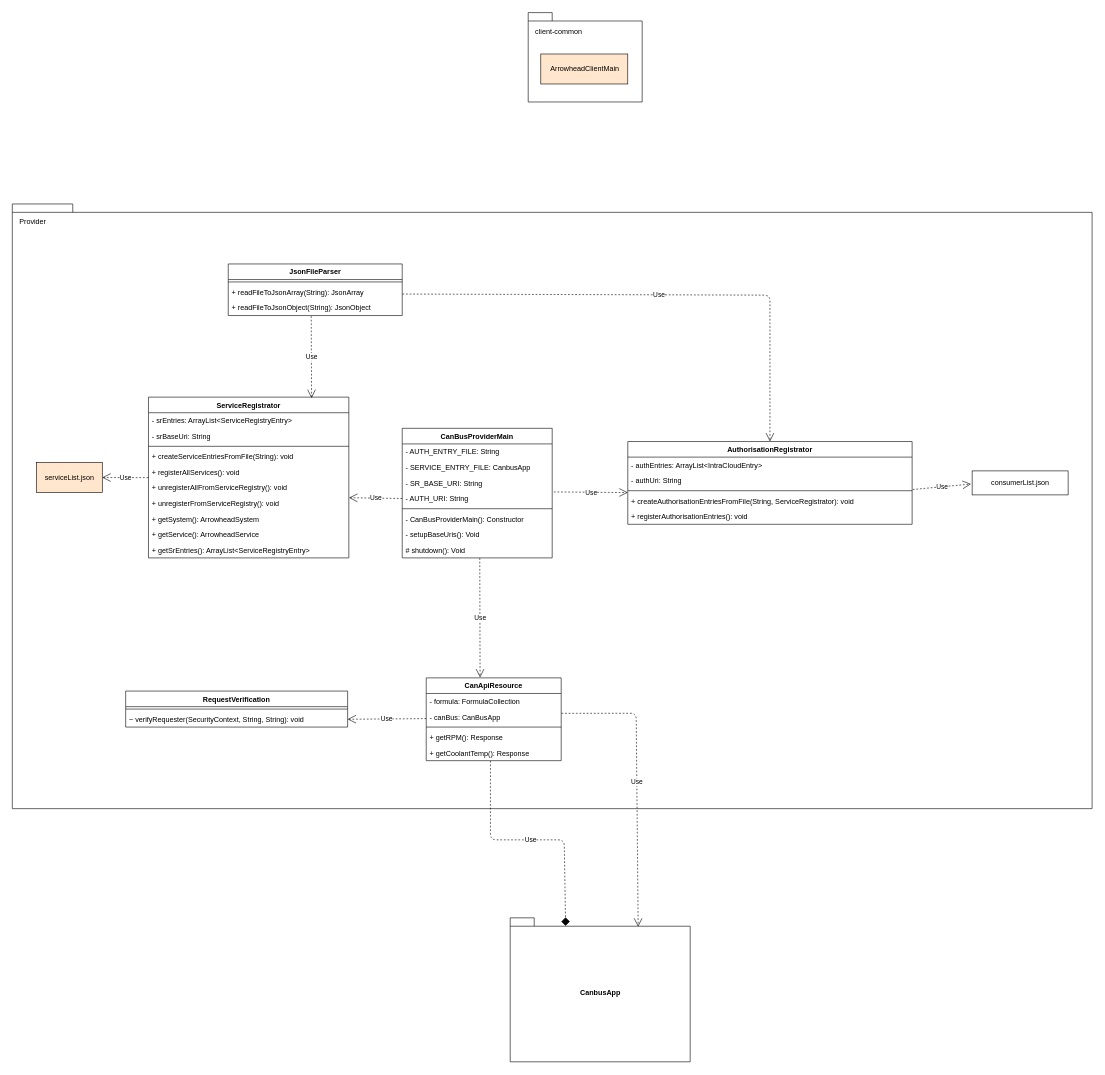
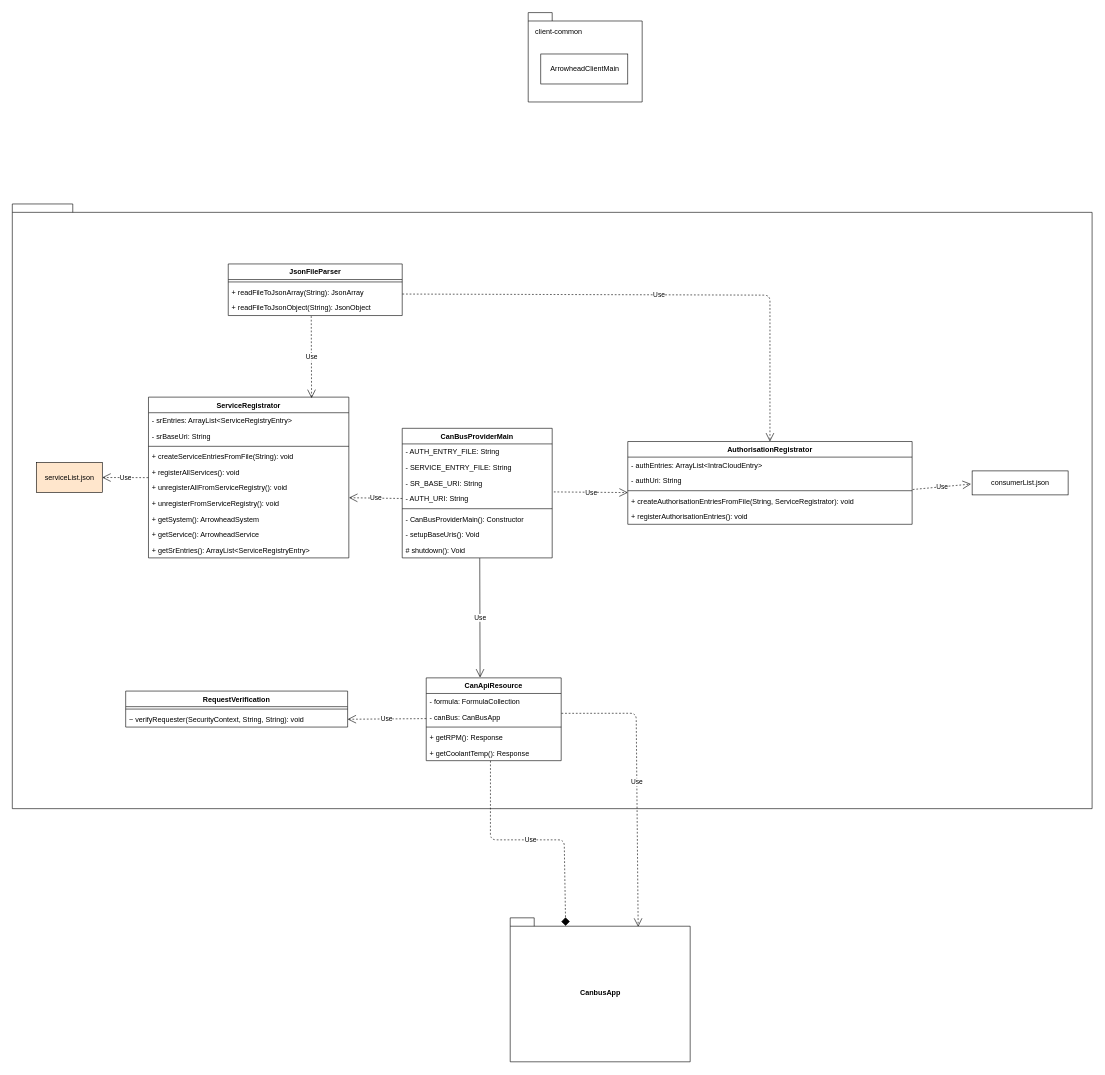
  <mxCell id="0" />
  <mxCell id="1" parent="0" />
  <mxCell id="2" value="" style="shape=folder;fontStyle=1;spacingTop=10;tabWidth=40;tabHeight=14;tabPosition=left;html=1;" parent="1" vertex="1"><mxGeometry x="880" y="20" width="190" height="149" as="geometry" /></mxCell>
  <mxCell id="3" value="" style="shape=folder;fontStyle=1;spacingTop=10;tabWidth=40;tabHeight=14;tabPosition=left;html=1;" parent="1" vertex="1"><mxGeometry x="20" y="339" width="1800" height="1008" as="geometry" /></mxCell>
  <mxCell id="4" value="CanbusApp" style="shape=folder;fontStyle=1;spacingTop=10;tabWidth=40;tabHeight=14;tabPosition=left;html=1;" parent="1" vertex="1"><mxGeometry x="850" y="1529" width="300" height="240" as="geometry" /></mxCell>
  <mxCell id="5" value="CanBusProviderMain" style="swimlane;fontStyle=1;align=center;verticalAlign=top;childLayout=stackLayout;horizontal=1;startSize=26;horizontalStack=0;resizeParent=1;resizeParentMax=0;resizeLast=0;collapsible=1;marginBottom=0;" parent="1" vertex="1"><mxGeometry x="670" y="713" width="250" height="216" as="geometry" /></mxCell>
  <mxCell id="6" value="- AUTH_ENTRY_FILE: String" style="text;strokeColor=none;fillColor=none;align=left;verticalAlign=top;spacingLeft=4;spacingRight=4;overflow=hidden;rotatable=0;points=[[0,0.5],[1,0.5]];portConstraint=eastwest;" parent="5" vertex="1"><mxGeometry y="26" width="250" height="26" as="geometry" /></mxCell>
- <mxCell id="7" value="- SERVICE_ENTRY_FILE: CanbusApp" style="text;strokeColor=none;fillColor=none;align=left;verticalAlign=top;spacingLeft=4;spacingRight=4;overflow=hidden;rotatable=0;points=[[0,0.5],[1,0.5]];portConstraint=eastwest;" parent="5" vertex="1"><mxGeometry y="52" width="250" height="26" as="geometry" /></mxCell>
+ <mxCell id="7" value="- SERVICE_ENTRY_FILE: String" style="text;strokeColor=none;fillColor=none;align=left;verticalAlign=top;spacingLeft=4;spacingRight=4;overflow=hidden;rotatable=0;points=[[0,0.5],[1,0.5]];portConstraint=eastwest;" parent="5" vertex="1"><mxGeometry y="52" width="250" height="26" as="geometry" /></mxCell>
  <mxCell id="8" value="- SR_BASE_URI: String" style="text;strokeColor=none;fillColor=none;align=left;verticalAlign=top;spacingLeft=4;spacingRight=4;overflow=hidden;rotatable=0;points=[[0,0.5],[1,0.5]];portConstraint=eastwest;" parent="5" vertex="1"><mxGeometry y="78" width="250" height="26" as="geometry" /></mxCell>
  <mxCell id="9" value="- AUTH_URI: String" style="text;strokeColor=none;fillColor=none;align=left;verticalAlign=top;spacingLeft=4;spacingRight=4;overflow=hidden;rotatable=0;points=[[0,0.5],[1,0.5]];portConstraint=eastwest;" parent="5" vertex="1"><mxGeometry y="104" width="250" height="26" as="geometry" /></mxCell>
  <mxCell id="10" value="" style="line;strokeWidth=1;fillColor=none;align=left;verticalAlign=middle;spacingTop=-1;spacingLeft=3;spacingRight=3;rotatable=0;labelPosition=right;points=[];portConstraint=eastwest;" parent="5" vertex="1"><mxGeometry y="130" width="250" height="8" as="geometry" /></mxCell>
  <mxCell id="11" value="- CanBusProviderMain(): Constructor" style="text;strokeColor=none;fillColor=none;align=left;verticalAlign=top;spacingLeft=4;spacingRight=4;overflow=hidden;rotatable=0;points=[[0,0.5],[1,0.5]];portConstraint=eastwest;" parent="5" vertex="1"><mxGeometry y="138" width="250" height="26" as="geometry" /></mxCell>
  <mxCell id="12" value="- setupBaseUris(): Void" style="text;strokeColor=none;fillColor=none;align=left;verticalAlign=top;spacingLeft=4;spacingRight=4;overflow=hidden;rotatable=0;points=[[0,0.5],[1,0.5]];portConstraint=eastwest;" parent="5" vertex="1"><mxGeometry y="164" width="250" height="26" as="geometry" /></mxCell>
  <mxCell id="13" value="# shutdown(): Void" style="text;strokeColor=none;fillColor=none;align=left;verticalAlign=top;spacingLeft=4;spacingRight=4;overflow=hidden;rotatable=0;points=[[0,0.5],[1,0.5]];portConstraint=eastwest;" parent="5" vertex="1"><mxGeometry y="190" width="250" height="26" as="geometry" /></mxCell>
- <mxCell id="14" value="ArrowheadClientMain" style="html=1;fillColor=#ffe6cc;" parent="1" vertex="1"><mxGeometry x="901" y="89" width="145" height="50" as="geometry" /></mxCell>
+ <mxCell id="14" value="ArrowheadClientMain" style="html=1;" parent="1" vertex="1"><mxGeometry x="901" y="89" width="145" height="50" as="geometry" /></mxCell>
  <mxCell id="15" value="ServiceRegistrator" style="swimlane;fontStyle=1;align=center;verticalAlign=top;childLayout=stackLayout;horizontal=1;startSize=26;horizontalStack=0;resizeParent=1;resizeParentMax=0;resizeLast=0;collapsible=1;marginBottom=0;" parent="1" vertex="1"><mxGeometry x="247" y="661" width="334" height="268" as="geometry" /></mxCell>
  <mxCell id="16" value="- srEntries: ArrayList&lt;ServiceRegistryEntry&gt;" style="text;strokeColor=none;fillColor=none;align=left;verticalAlign=top;spacingLeft=4;spacingRight=4;overflow=hidden;rotatable=0;points=[[0,0.5],[1,0.5]];portConstraint=eastwest;" parent="15" vertex="1"><mxGeometry y="26" width="334" height="26" as="geometry" /></mxCell>
  <mxCell id="17" value="- srBaseUri: String" style="text;strokeColor=none;fillColor=none;align=left;verticalAlign=top;spacingLeft=4;spacingRight=4;overflow=hidden;rotatable=0;points=[[0,0.5],[1,0.5]];portConstraint=eastwest;" parent="15" vertex="1"><mxGeometry y="52" width="334" height="26" as="geometry" /></mxCell>
  <mxCell id="18" value="" style="line;strokeWidth=1;fillColor=none;align=left;verticalAlign=middle;spacingTop=-1;spacingLeft=3;spacingRight=3;rotatable=0;labelPosition=right;points=[];portConstraint=eastwest;" parent="15" vertex="1"><mxGeometry y="78" width="334" height="8" as="geometry" /></mxCell>
  <mxCell id="19" value="+ createServiceEntriesFromFile(String): void" style="text;strokeColor=none;fillColor=none;align=left;verticalAlign=top;spacingLeft=4;spacingRight=4;overflow=hidden;rotatable=0;points=[[0,0.5],[1,0.5]];portConstraint=eastwest;" parent="15" vertex="1"><mxGeometry y="86" width="334" height="26" as="geometry" /></mxCell>
  <mxCell id="20" value="+ registerAllServices(): void" style="text;strokeColor=none;fillColor=none;align=left;verticalAlign=top;spacingLeft=4;spacingRight=4;overflow=hidden;rotatable=0;points=[[0,0.5],[1,0.5]];portConstraint=eastwest;" parent="15" vertex="1"><mxGeometry y="112" width="334" height="26" as="geometry" /></mxCell>
  <mxCell id="21" value="+ unregisterAllFromServiceRegistry(): void" style="text;strokeColor=none;fillColor=none;align=left;verticalAlign=top;spacingLeft=4;spacingRight=4;overflow=hidden;rotatable=0;points=[[0,0.5],[1,0.5]];portConstraint=eastwest;" parent="15" vertex="1"><mxGeometry y="138" width="334" height="26" as="geometry" /></mxCell>
  <mxCell id="22" value="+ unregisterFromServiceRegistry(): void" style="text;strokeColor=none;fillColor=none;align=left;verticalAlign=top;spacingLeft=4;spacingRight=4;overflow=hidden;rotatable=0;points=[[0,0.5],[1,0.5]];portConstraint=eastwest;" parent="15" vertex="1"><mxGeometry y="164" width="334" height="26" as="geometry" /></mxCell>
  <mxCell id="23" value="+ getSystem(): ArrowheadSystem" style="text;strokeColor=none;fillColor=none;align=left;verticalAlign=top;spacingLeft=4;spacingRight=4;overflow=hidden;rotatable=0;points=[[0,0.5],[1,0.5]];portConstraint=eastwest;" parent="15" vertex="1"><mxGeometry y="190" width="334" height="26" as="geometry" /></mxCell>
  <mxCell id="24" value="+ getService(): ArrowheadService" style="text;strokeColor=none;fillColor=none;align=left;verticalAlign=top;spacingLeft=4;spacingRight=4;overflow=hidden;rotatable=0;points=[[0,0.5],[1,0.5]];portConstraint=eastwest;" parent="15" vertex="1"><mxGeometry y="216" width="334" height="26" as="geometry" /></mxCell>
  <mxCell id="25" value="+ getSrEntries(): ArrayList&lt;ServiceRegistryEntry&gt;" style="text;strokeColor=none;fillColor=none;align=left;verticalAlign=top;spacingLeft=4;spacingRight=4;overflow=hidden;rotatable=0;points=[[0,0.5],[1,0.5]];portConstraint=eastwest;" parent="15" vertex="1"><mxGeometry y="242" width="334" height="26" as="geometry" /></mxCell>
  <mxCell id="26" value="serviceList.json" style="html=1;fillColor=#ffe6cc;" parent="1" vertex="1"><mxGeometry x="60" y="770" width="110" height="50" as="geometry" /></mxCell>
  <mxCell id="27" value="Use" style="endArrow=open;endSize=12;dashed=1;html=1;exitX=-0.001;exitY=0.854;exitDx=0;exitDy=0;entryX=1;entryY=0.5;entryDx=0;entryDy=0;exitPerimeter=0;" parent="1" source="20" target="26" edge="1"><mxGeometry width="160" relative="1" as="geometry"><mxPoint x="310" y="901" as="sourcePoint" /><mxPoint x="470" y="901" as="targetPoint" /></mxGeometry></mxCell>
  <mxCell id="28" value="Use" style="endArrow=open;endSize=12;dashed=1;html=1;exitX=0;exitY=0.5;exitDx=0;exitDy=0;entryX=1.001;entryY=0.141;entryDx=0;entryDy=0;entryPerimeter=0;" parent="1" source="9" target="22" edge="1"><mxGeometry width="160" relative="1" as="geometry"><mxPoint x="590" y="1001" as="sourcePoint" /><mxPoint x="750" y="1001" as="targetPoint" /></mxGeometry></mxCell>
  <mxCell id="29" value="AuthorisationRegistrator" style="swimlane;fontStyle=1;align=center;verticalAlign=top;childLayout=stackLayout;horizontal=1;startSize=26;horizontalStack=0;resizeParent=1;resizeParentMax=0;resizeLast=0;collapsible=1;marginBottom=0;" parent="1" vertex="1"><mxGeometry x="1046" y="735" width="474" height="138" as="geometry" /></mxCell>
  <mxCell id="30" value="- authEntries: ArrayList&lt;IntraCloudEntry&gt;" style="text;strokeColor=none;fillColor=none;align=left;verticalAlign=top;spacingLeft=4;spacingRight=4;overflow=hidden;rotatable=0;points=[[0,0.5],[1,0.5]];portConstraint=eastwest;" parent="29" vertex="1"><mxGeometry y="26" width="474" height="26" as="geometry" /></mxCell>
  <mxCell id="31" value="- authUri: String" style="text;strokeColor=none;fillColor=none;align=left;verticalAlign=top;spacingLeft=4;spacingRight=4;overflow=hidden;rotatable=0;points=[[0,0.5],[1,0.5]];portConstraint=eastwest;" parent="29" vertex="1"><mxGeometry y="52" width="474" height="26" as="geometry" /></mxCell>
  <mxCell id="32" value="" style="line;strokeWidth=1;fillColor=none;align=left;verticalAlign=middle;spacingTop=-1;spacingLeft=3;spacingRight=3;rotatable=0;labelPosition=right;points=[];portConstraint=eastwest;" parent="29" vertex="1"><mxGeometry y="78" width="474" height="8" as="geometry" /></mxCell>
  <mxCell id="33" value="+ createAuthorisationEntriesFromFile(String, ServiceRegistrator): void" style="text;strokeColor=none;fillColor=none;align=left;verticalAlign=top;spacingLeft=4;spacingRight=4;overflow=hidden;rotatable=0;points=[[0,0.5],[1,0.5]];portConstraint=eastwest;" parent="29" vertex="1"><mxGeometry y="86" width="474" height="26" as="geometry" /></mxCell>
  <mxCell id="34" value="+ registerAuthorisationEntries(): void" style="text;strokeColor=none;fillColor=none;align=left;verticalAlign=top;spacingLeft=4;spacingRight=4;overflow=hidden;rotatable=0;points=[[0,0.5],[1,0.5]];portConstraint=eastwest;" parent="29" vertex="1"><mxGeometry y="112" width="474" height="26" as="geometry" /></mxCell>
  <mxCell id="35" value="Use" style="endArrow=open;endSize=12;dashed=1;html=1;exitX=1.011;exitY=0.077;exitDx=0;exitDy=0;exitPerimeter=0;entryX=0;entryY=-0.034;entryDx=0;entryDy=0;entryPerimeter=0;" parent="1" source="9" target="33" edge="1"><mxGeometry width="160" relative="1" as="geometry"><mxPoint x="1000" y="971" as="sourcePoint" /><mxPoint x="1160" y="971" as="targetPoint" /></mxGeometry></mxCell>
  <mxCell id="36" value="consumerList.json" style="html=1;" parent="1" vertex="1"><mxGeometry x="1620" y="784" width="160" height="40" as="geometry" /></mxCell>
  <mxCell id="37" value="Use" style="endArrow=open;endSize=12;dashed=1;html=1;entryX=-0.012;entryY=0.548;entryDx=0;entryDy=0;entryPerimeter=0;" parent="1" target="36" edge="1"><mxGeometry width="160" relative="1" as="geometry"><mxPoint x="1521" y="815" as="sourcePoint" /><mxPoint x="1730" y="901" as="targetPoint" /></mxGeometry></mxCell>
  <mxCell id="38" value="JsonFileParser" style="swimlane;fontStyle=1;align=center;verticalAlign=top;childLayout=stackLayout;horizontal=1;startSize=26;horizontalStack=0;resizeParent=1;resizeParentMax=0;resizeLast=0;collapsible=1;marginBottom=0;" parent="1" vertex="1"><mxGeometry x="380" y="439" width="290" height="86" as="geometry" /></mxCell>
  <mxCell id="39" value="" style="line;strokeWidth=1;fillColor=none;align=left;verticalAlign=middle;spacingTop=-1;spacingLeft=3;spacingRight=3;rotatable=0;labelPosition=right;points=[];portConstraint=eastwest;" parent="38" vertex="1"><mxGeometry y="26" width="290" height="8" as="geometry" /></mxCell>
  <mxCell id="40" value="+ readFileToJsonArray(String): JsonArray" style="text;strokeColor=none;fillColor=none;align=left;verticalAlign=top;spacingLeft=4;spacingRight=4;overflow=hidden;rotatable=0;points=[[0,0.5],[1,0.5]];portConstraint=eastwest;" parent="38" vertex="1"><mxGeometry y="34" width="290" height="26" as="geometry" /></mxCell>
  <mxCell id="41" value="+ readFileToJsonObject(String): JsonObject" style="text;strokeColor=none;fillColor=none;align=left;verticalAlign=top;spacingLeft=4;spacingRight=4;overflow=hidden;rotatable=0;points=[[0,0.5],[1,0.5]];portConstraint=eastwest;" parent="38" vertex="1"><mxGeometry y="60" width="290" height="26" as="geometry" /></mxCell>
  <mxCell id="42" value="Use" style="endArrow=open;endSize=12;dashed=1;html=1;exitX=0.477;exitY=1.038;exitDx=0;exitDy=0;exitPerimeter=0;entryX=0.814;entryY=0.006;entryDx=0;entryDy=0;entryPerimeter=0;" parent="1" source="41" target="15" edge="1"><mxGeometry width="160" relative="1" as="geometry"><mxPoint x="510" y="589" as="sourcePoint" /><mxPoint x="670" y="589" as="targetPoint" /></mxGeometry></mxCell>
  <mxCell id="43" value="Use" style="endArrow=open;endSize=12;dashed=1;html=1;exitX=1.001;exitY=0.622;exitDx=0;exitDy=0;exitPerimeter=0;entryX=0.5;entryY=0;entryDx=0;entryDy=0;" parent="1" source="40" target="29" edge="1"><mxGeometry width="160" relative="1" as="geometry"><mxPoint x="670" y="481" as="sourcePoint" /><mxPoint x="810" y="491" as="targetPoint" /><Array as="points"><mxPoint x="1283" y="491" /></Array></mxGeometry></mxCell>
  <mxCell id="44" value="CanApiResource" style="swimlane;fontStyle=1;align=center;verticalAlign=top;childLayout=stackLayout;horizontal=1;startSize=26;horizontalStack=0;resizeParent=1;resizeParentMax=0;resizeLast=0;collapsible=1;marginBottom=0;" parent="1" vertex="1"><mxGeometry x="710" y="1129" width="225" height="138" as="geometry" /></mxCell>
  <mxCell id="45" value="- formula: FormulaCollection" style="text;strokeColor=none;fillColor=none;align=left;verticalAlign=top;spacingLeft=4;spacingRight=4;overflow=hidden;rotatable=0;points=[[0,0.5],[1,0.5]];portConstraint=eastwest;" parent="44" vertex="1"><mxGeometry y="26" width="225" height="26" as="geometry" /></mxCell>
  <mxCell id="46" value="- canBus: CanBusApp" style="text;strokeColor=none;fillColor=none;align=left;verticalAlign=top;spacingLeft=4;spacingRight=4;overflow=hidden;rotatable=0;points=[[0,0.5],[1,0.5]];portConstraint=eastwest;" parent="44" vertex="1"><mxGeometry y="52" width="225" height="26" as="geometry" /></mxCell>
  <mxCell id="47" value="" style="line;strokeWidth=1;fillColor=none;align=left;verticalAlign=middle;spacingTop=-1;spacingLeft=3;spacingRight=3;rotatable=0;labelPosition=right;points=[];portConstraint=eastwest;" parent="44" vertex="1"><mxGeometry y="78" width="225" height="8" as="geometry" /></mxCell>
  <mxCell id="48" value="+ getRPM(): Response" style="text;strokeColor=none;fillColor=none;align=left;verticalAlign=top;spacingLeft=4;spacingRight=4;overflow=hidden;rotatable=0;points=[[0,0.5],[1,0.5]];portConstraint=eastwest;" parent="44" vertex="1"><mxGeometry y="86" width="225" height="26" as="geometry" /></mxCell>
  <mxCell id="49" value="+ getCoolantTemp(): Response" style="text;strokeColor=none;fillColor=none;align=left;verticalAlign=top;spacingLeft=4;spacingRight=4;overflow=hidden;rotatable=0;points=[[0,0.5],[1,0.5]];portConstraint=eastwest;" parent="44" vertex="1"><mxGeometry y="112" width="225" height="26" as="geometry" /></mxCell>
- <mxCell id="50" value="Use" style="endArrow=open;endSize=12;dashed=1;html=1;exitX=0.517;exitY=1.014;exitDx=0;exitDy=0;exitPerimeter=0;entryX=0.399;entryY=-0.004;entryDx=0;entryDy=0;entryPerimeter=0;" parent="1" source="13" target="44" edge="1"><mxGeometry width="160" relative="1" as="geometry"><mxPoint x="960" y="1099" as="sourcePoint" /><mxPoint x="1120" y="1099" as="targetPoint" /></mxGeometry></mxCell>
+ <mxCell id="50" value="Use" style="endArrow=open;endSize=12;dashed=0;html=1;exitX=0.517;exitY=1.014;exitDx=0;exitDy=0;exitPerimeter=0;entryX=0.399;entryY=-0.004;entryDx=0;entryDy=0;entryPerimeter=0;" parent="1" source="13" target="44" edge="1"><mxGeometry width="160" relative="1" as="geometry"><mxPoint x="960" y="1099" as="sourcePoint" /><mxPoint x="1120" y="1099" as="targetPoint" /></mxGeometry></mxCell>
  <mxCell id="51" value="Use" style="endArrow=diamond;endSize=12;dashed=1;html=1;entryX=0.308;entryY=0.056;entryDx=0;entryDy=0;entryPerimeter=0;exitX=0.476;exitY=1.013;exitDx=0;exitDy=0;exitPerimeter=0;" parent="1" source="49" target="4" edge="1"><mxGeometry width="160" relative="1" as="geometry"><mxPoint x="818" y="1589" as="sourcePoint" /><mxPoint x="816.667" y="1710.667" as="targetPoint" /><Array as="points"><mxPoint x="817" y="1399" /><mxPoint x="940" y="1399" /></Array></mxGeometry></mxCell>
  <mxCell id="52" value="Use" style="endArrow=open;endSize=12;dashed=1;html=1;exitX=1.002;exitY=0.273;exitDx=0;exitDy=0;exitPerimeter=0;entryX=0.711;entryY=0.062;entryDx=0;entryDy=0;entryPerimeter=0;" parent="1" source="46" target="4" edge="1"><mxGeometry width="160" relative="1" as="geometry"><mxPoint x="1040" y="1509" as="sourcePoint" /><mxPoint x="1260" y="1710.667" as="targetPoint" /><Array as="points"><mxPoint x="1060" y="1188" /></Array></mxGeometry></mxCell>
- <mxCell id="53" value="Provider" style="text;html=1;resizable=0;points=[];autosize=1;align=left;verticalAlign=top;spacingTop=-4;" parent="1" vertex="1"><mxGeometry x="30" y="359" width="70" height="20" as="geometry" /></mxCell>
  <mxCell id="54" value="client-common" style="text;html=1;resizable=0;points=[];autosize=1;align=left;verticalAlign=top;spacingTop=-4;" parent="1" vertex="1"><mxGeometry x="890" y="43" width="110" height="20" as="geometry" /></mxCell>
  <mxCell id="55" value="RequestVerification" style="swimlane;fontStyle=1;align=center;verticalAlign=top;childLayout=stackLayout;horizontal=1;startSize=26;horizontalStack=0;resizeParent=1;resizeParentMax=0;resizeLast=0;collapsible=1;marginBottom=0;" parent="1" vertex="1"><mxGeometry x="209" y="1151" width="370" height="60" as="geometry" /></mxCell>
  <mxCell id="56" value="" style="line;strokeWidth=1;fillColor=none;align=left;verticalAlign=middle;spacingTop=-1;spacingLeft=3;spacingRight=3;rotatable=0;labelPosition=right;points=[];portConstraint=eastwest;" parent="55" vertex="1"><mxGeometry y="26" width="370" height="8" as="geometry" /></mxCell>
  <mxCell id="57" value="~ verifyRequester(SecurityContext, String, String): void" style="text;strokeColor=none;fillColor=none;align=left;verticalAlign=top;spacingLeft=4;spacingRight=4;overflow=hidden;rotatable=0;points=[[0,0.5],[1,0.5]];portConstraint=eastwest;" parent="55" vertex="1"><mxGeometry y="34" width="370" height="26" as="geometry" /></mxCell>
  <mxCell id="58" value="Use" style="endArrow=open;endSize=12;dashed=1;html=1;exitX=0;exitY=0.611;exitDx=0;exitDy=0;entryX=1;entryY=0.5;entryDx=0;entryDy=0;exitPerimeter=0;" parent="1" source="46" target="57" edge="1"><mxGeometry width="160" relative="1" as="geometry"><mxPoint x="600" y="1259" as="sourcePoint" /><mxPoint x="760" y="1259" as="targetPoint" /></mxGeometry></mxCell>
